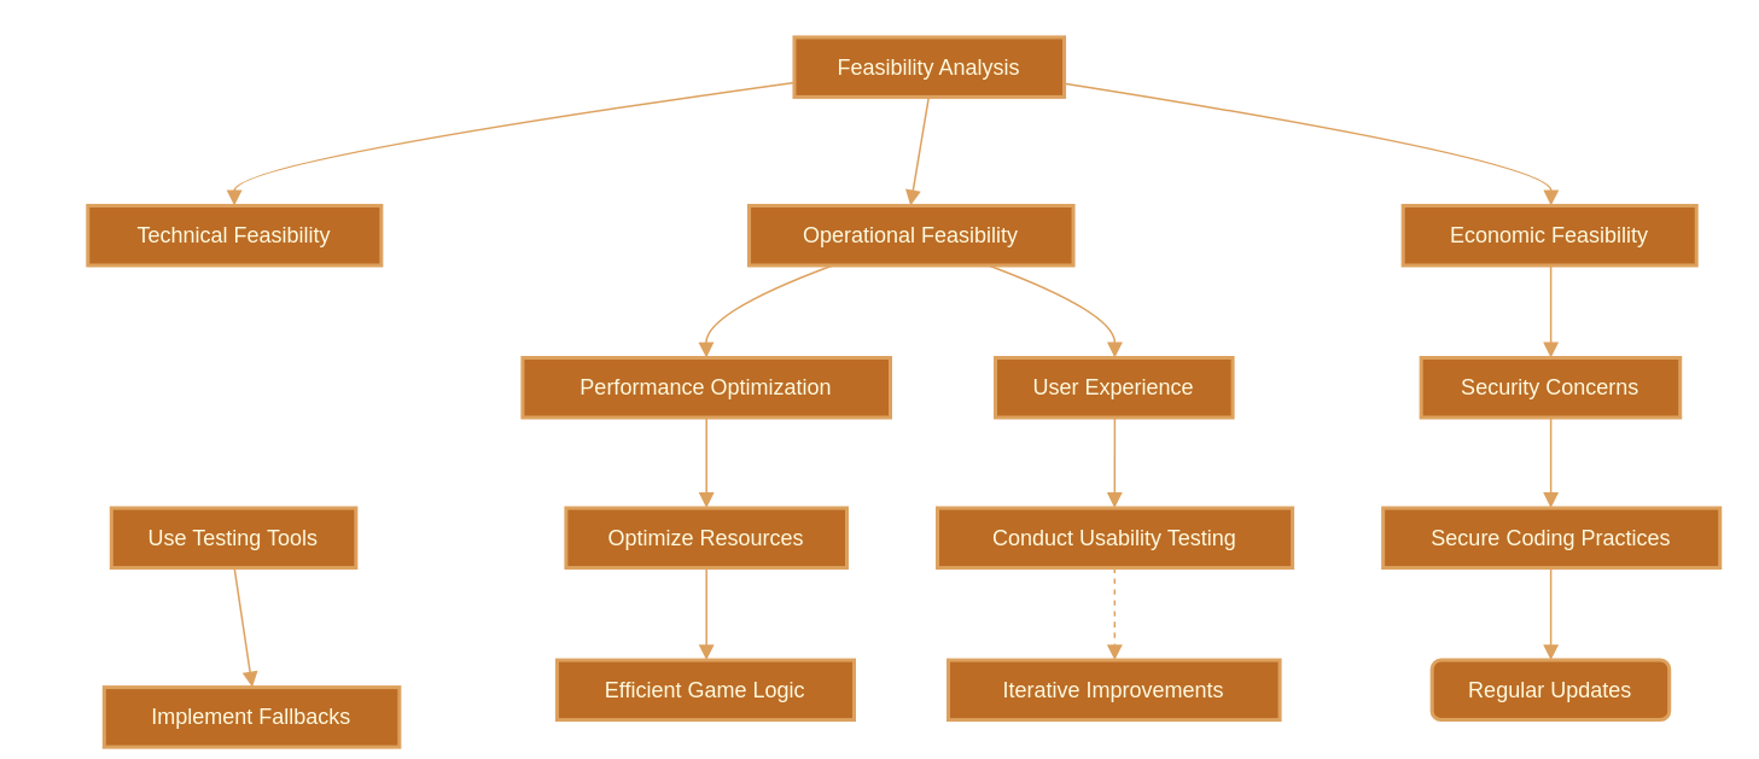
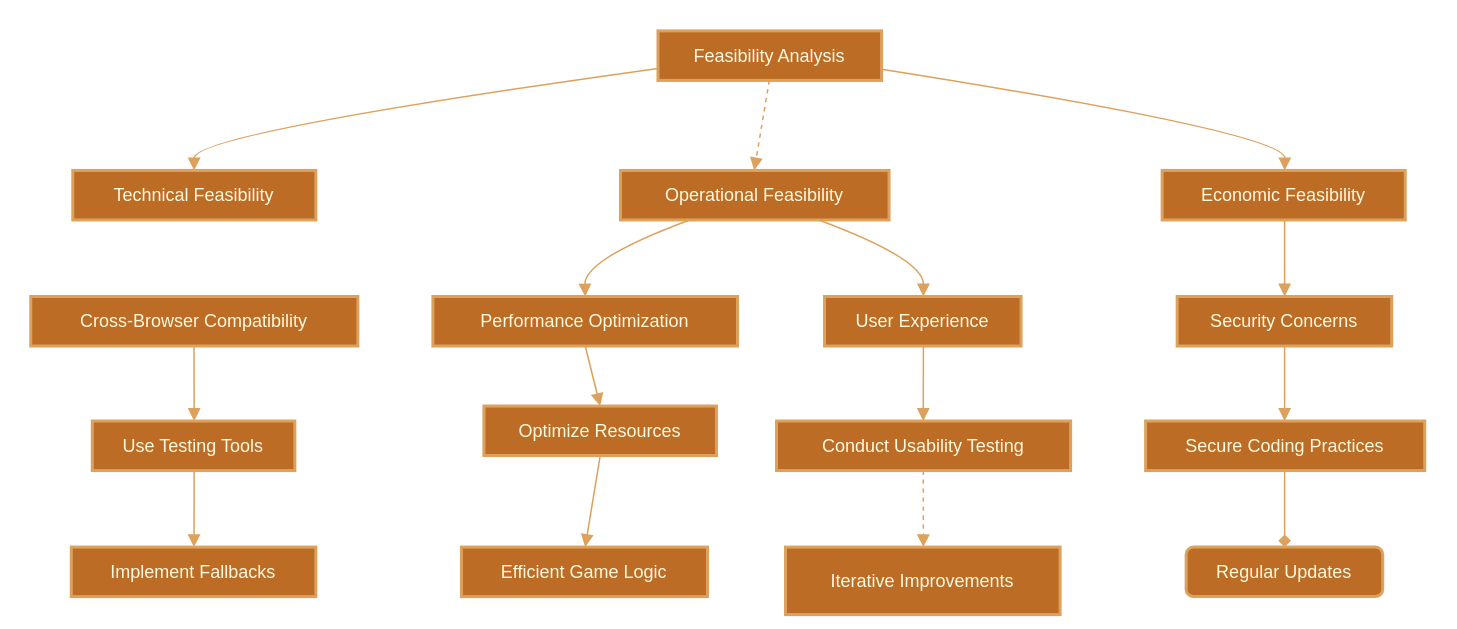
  <mxCell id="0" />
  <mxCell id="1" parent="0" />
  <mxCell id="2" value="Feasibility Analysis" style="whiteSpace=wrap;strokeWidth=2;labelBackgroundColor=none;fillColor=#BC6C25;strokeColor=#DDA15E;fontColor=#FEFAE0;" vertex="1" parent="1"><mxGeometry x="438" y="20" width="149" height="33" as="geometry" /></mxCell>
  <mxCell id="3" value="Technical Feasibility" style="whiteSpace=wrap;strokeWidth=2;labelBackgroundColor=none;fillColor=#BC6C25;strokeColor=#DDA15E;fontColor=#FEFAE0;" vertex="1" parent="1"><mxGeometry x="48" y="113" width="162" height="33" as="geometry" /></mxCell>
  <mxCell id="4" value="Operational Feasibility" style="whiteSpace=wrap;strokeWidth=2;labelBackgroundColor=none;fillColor=#BC6C25;strokeColor=#DDA15E;fontColor=#FEFAE0;" vertex="1" parent="1"><mxGeometry x="413" y="113" width="179" height="33" as="geometry" /></mxCell>
  <mxCell id="5" value="Economic Feasibility" style="whiteSpace=wrap;strokeWidth=2;labelBackgroundColor=none;fillColor=#BC6C25;strokeColor=#DDA15E;fontColor=#FEFAE0;" vertex="1" parent="1"><mxGeometry x="774" y="113" width="162" height="33" as="geometry" /></mxCell>
+ <mxCell id="6" value="Cross-Browser Compatibility" style="whiteSpace=wrap;strokeWidth=2;labelBackgroundColor=none;fillColor=#BC6C25;strokeColor=#DDA15E;fontColor=#FEFAE0;" vertex="1" parent="1"><mxGeometry x="20" y="197" width="218" height="33" as="geometry" /></mxCell>
  <mxCell id="7" value="Use Testing Tools" style="whiteSpace=wrap;strokeWidth=2;labelBackgroundColor=none;fillColor=#BC6C25;strokeColor=#DDA15E;fontColor=#FEFAE0;" vertex="1" parent="1"><mxGeometry x="61" y="280" width="135" height="33" as="geometry" /></mxCell>
  <mxCell id="8" value="Performance Optimization" style="whiteSpace=wrap;strokeWidth=2;labelBackgroundColor=none;fillColor=#BC6C25;strokeColor=#DDA15E;fontColor=#FEFAE0;" vertex="1" parent="1"><mxGeometry x="288" y="197" width="203" height="33" as="geometry" /></mxCell>
- <mxCell id="9" value="Optimize Resources" style="whiteSpace=wrap;strokeWidth=2;labelBackgroundColor=none;fillColor=#BC6C25;strokeColor=#DDA15E;fontColor=#FEFAE0;" vertex="1" parent="1"><mxGeometry x="312" y="280" width="155" height="33" as="geometry" /></mxCell>
+ <mxCell id="9" value="Optimize Resources" style="whiteSpace=wrap;strokeWidth=2;labelBackgroundColor=none;fillColor=#BC6C25;strokeColor=#DDA15E;fontColor=#FEFAE0;" vertex="1" parent="1"><mxGeometry x="322" y="270" width="155" height="33" as="geometry" /></mxCell>
  <mxCell id="10" value="User Experience" style="whiteSpace=wrap;strokeWidth=2;labelBackgroundColor=none;fillColor=#BC6C25;strokeColor=#DDA15E;fontColor=#FEFAE0;" vertex="1" parent="1"><mxGeometry x="549" y="197" width="131" height="33" as="geometry" /></mxCell>
  <mxCell id="11" value="Conduct Usability Testing" style="whiteSpace=wrap;strokeWidth=2;labelBackgroundColor=none;fillColor=#BC6C25;strokeColor=#DDA15E;fontColor=#FEFAE0;" vertex="1" parent="1"><mxGeometry x="517" y="280" width="196" height="33" as="geometry" /></mxCell>
  <mxCell id="12" value="Security Concerns" style="whiteSpace=wrap;strokeWidth=2;labelBackgroundColor=none;fillColor=#BC6C25;strokeColor=#DDA15E;fontColor=#FEFAE0;" vertex="1" parent="1"><mxGeometry x="784" y="197" width="143" height="33" as="geometry" /></mxCell>
  <mxCell id="13" value="Secure Coding Practices" style="whiteSpace=wrap;strokeWidth=2;labelBackgroundColor=none;fillColor=#BC6C25;strokeColor=#DDA15E;fontColor=#FEFAE0;" vertex="1" parent="1"><mxGeometry x="763" y="280" width="186" height="33" as="geometry" /></mxCell>
- <mxCell id="14" value="Implement Fallbacks" style="whiteSpace=wrap;strokeWidth=2;labelBackgroundColor=none;fillColor=#BC6C25;strokeColor=#DDA15E;fontColor=#FEFAE0;" vertex="1" parent="1"><mxGeometry x="57" y="379" width="163" height="33" as="geometry" /></mxCell>
+ <mxCell id="14" value="Implement Fallbacks" style="whiteSpace=wrap;strokeWidth=2;labelBackgroundColor=none;fillColor=#BC6C25;strokeColor=#DDA15E;fontColor=#FEFAE0;" vertex="1" parent="1"><mxGeometry x="47" y="364" width="163" height="33" as="geometry" /></mxCell>
  <mxCell id="15" value="Efficient Game Logic" style="whiteSpace=wrap;strokeWidth=2;labelBackgroundColor=none;fillColor=#BC6C25;strokeColor=#DDA15E;fontColor=#FEFAE0;" vertex="1" parent="1"><mxGeometry x="307" y="364" width="164" height="33" as="geometry" /></mxCell>
- <mxCell id="16" value="Iterative Improvements" style="whiteSpace=wrap;strokeWidth=2;labelBackgroundColor=none;fillColor=#BC6C25;strokeColor=#DDA15E;fontColor=#FEFAE0;" vertex="1" parent="1"><mxGeometry x="523" y="364" width="183" height="33" as="geometry" /></mxCell>
+ <mxCell id="16" value="Iterative Improvements" style="whiteSpace=wrap;strokeWidth=2;labelBackgroundColor=none;fillColor=#BC6C25;strokeColor=#DDA15E;fontColor=#FEFAE0;" vertex="1" parent="1"><mxGeometry x="523" y="364" width="183" height="45" as="geometry" /></mxCell>
  <mxCell id="17" value="Regular Updates" style="whiteSpace=wrap;strokeWidth=2;labelBackgroundColor=none;fillColor=#BC6C25;strokeColor=#DDA15E;fontColor=#FEFAE0;rounded=1;" vertex="1" parent="1"><mxGeometry x="790" y="364" width="131" height="33" as="geometry" /></mxCell>
  <mxCell id="18" value="" style="curved=1;startArrow=none;endArrow=block;exitX=-0.003;exitY=0.759;entryX=0.499;entryY=0.012;rounded=0;labelBackgroundColor=none;strokeColor=#DDA15E;fontColor=default;" edge="1" parent="1" source="2" target="3"><mxGeometry relative="1" as="geometry"><Array as="points"><mxPoint x="129" y="88" /></Array></mxGeometry></mxCell>
- <mxCell id="19" value="" style="curved=1;startArrow=none;endArrow=block;exitX=0.498;exitY=1.012;entryX=0.498;entryY=0.012;rounded=0;labelBackgroundColor=none;strokeColor=#DDA15E;fontColor=default;" edge="1" parent="1" source="2" target="4"><mxGeometry relative="1" as="geometry"><Array as="points" /></mxGeometry></mxCell>
+ <mxCell id="19" value="" style="curved=1;startArrow=none;endArrow=block;exitX=0.498;exitY=1.012;entryX=0.498;entryY=0.012;rounded=0;labelBackgroundColor=none;strokeColor=#DDA15E;fontColor=default;dashed=1;" edge="1" parent="1" source="2" target="4"><mxGeometry relative="1" as="geometry"><Array as="points" /></mxGeometry></mxCell>
  <mxCell id="20" value="" style="curved=1;startArrow=none;endArrow=block;exitX=0.999;exitY=0.773;entryX=0.504;entryY=0.012;rounded=0;labelBackgroundColor=none;strokeColor=#DDA15E;fontColor=default;" edge="1" parent="1" source="2" target="5"><mxGeometry relative="1" as="geometry"><Array as="points"><mxPoint x="856" y="88" /></Array></mxGeometry></mxCell>
+ <mxCell id="21" value="" style="curved=1;startArrow=none;endArrow=block;exitX=0.499;exitY=1.006;entryX=0.503;entryY=0.006;rounded=0;labelBackgroundColor=none;strokeColor=#DDA15E;fontColor=default;" edge="1" parent="1" source="6" target="7"><mxGeometry relative="1" as="geometry"><Array as="points" /></mxGeometry></mxCell>
  <mxCell id="22" value="" style="curved=1;startArrow=none;endArrow=block;exitX=0.246;exitY=1.024;entryX=0.5;entryY=-0.006;rounded=0;labelBackgroundColor=none;strokeColor=#DDA15E;fontColor=default;" edge="1" parent="1" source="4" target="8"><mxGeometry relative="1" as="geometry"><Array as="points"><mxPoint x="389" y="172" /></Array></mxGeometry></mxCell>
  <mxCell id="23" value="" style="curved=1;startArrow=none;endArrow=block;exitX=0.5;exitY=1.006;entryX=0.5;entryY=0.006;rounded=0;labelBackgroundColor=none;strokeColor=#DDA15E;fontColor=default;" edge="1" parent="1" source="8" target="9"><mxGeometry relative="1" as="geometry"><Array as="points" /></mxGeometry></mxCell>
  <mxCell id="24" value="" style="curved=1;startArrow=none;endArrow=block;exitX=0.75;exitY=1.024;entryX=0.503;entryY=-0.006;rounded=0;labelBackgroundColor=none;strokeColor=#DDA15E;fontColor=default;" edge="1" parent="1" source="4" target="10"><mxGeometry relative="1" as="geometry"><Array as="points"><mxPoint x="615" y="172" /></Array></mxGeometry></mxCell>
  <mxCell id="25" value="" style="curved=1;startArrow=none;endArrow=block;exitX=0.503;exitY=1.006;entryX=0.499;entryY=0.006;rounded=0;labelBackgroundColor=none;strokeColor=#DDA15E;fontColor=default;" edge="1" parent="1" source="10" target="11"><mxGeometry relative="1" as="geometry"><Array as="points" /></mxGeometry></mxCell>
  <mxCell id="26" value="" style="curved=1;startArrow=none;endArrow=block;exitX=0.504;exitY=1.024;entryX=0.501;entryY=-0.006;rounded=0;labelBackgroundColor=none;strokeColor=#DDA15E;fontColor=default;" edge="1" parent="1" source="5" target="12"><mxGeometry relative="1" as="geometry"><Array as="points" /></mxGeometry></mxCell>
  <mxCell id="27" value="" style="curved=1;startArrow=none;endArrow=block;exitX=0.501;exitY=1.006;entryX=0.498;entryY=0.006;rounded=0;labelBackgroundColor=none;strokeColor=#DDA15E;fontColor=default;" edge="1" parent="1" source="12" target="13"><mxGeometry relative="1" as="geometry"><Array as="points" /></mxGeometry></mxCell>
  <mxCell id="28" value="" style="curved=1;startArrow=none;endArrow=block;exitX=0.503;exitY=1.018;entryX=0.502;entryY=-0.012;rounded=0;labelBackgroundColor=none;strokeColor=#DDA15E;fontColor=default;" edge="1" parent="1" source="7" target="14"><mxGeometry relative="1" as="geometry"><Array as="points" /></mxGeometry></mxCell>
  <mxCell id="29" value="" style="curved=1;startArrow=none;endArrow=block;exitX=0.5;exitY=1.018;entryX=0.503;entryY=-0.012;rounded=0;labelBackgroundColor=none;strokeColor=#DDA15E;fontColor=default;" edge="1" parent="1" source="9" target="15"><mxGeometry relative="1" as="geometry"><Array as="points" /></mxGeometry></mxCell>
  <mxCell id="30" value="" style="curved=1;startArrow=none;endArrow=block;exitX=0.499;exitY=1.018;entryX=0.502;entryY=-0.012;rounded=0;labelBackgroundColor=none;strokeColor=#DDA15E;fontColor=default;dashed=1;" edge="1" parent="1" source="11" target="16"><mxGeometry relative="1" as="geometry"><Array as="points" /></mxGeometry></mxCell>
- <mxCell id="31" value="" style="curved=1;startArrow=none;endArrow=block;exitX=0.498;exitY=1.018;entryX=0.501;entryY=-0.012;rounded=0;labelBackgroundColor=none;strokeColor=#DDA15E;fontColor=default;" edge="1" parent="1" source="13" target="17"><mxGeometry relative="1" as="geometry"><Array as="points" /></mxGeometry></mxCell>
+ <mxCell id="31" value="" style="curved=1;startArrow=none;endArrow=diamond;exitX=0.498;exitY=1.018;entryX=0.501;entryY=-0.012;rounded=0;labelBackgroundColor=none;strokeColor=#DDA15E;fontColor=default;" edge="1" parent="1" source="13" target="17"><mxGeometry relative="1" as="geometry"><Array as="points" /></mxGeometry></mxCell>
